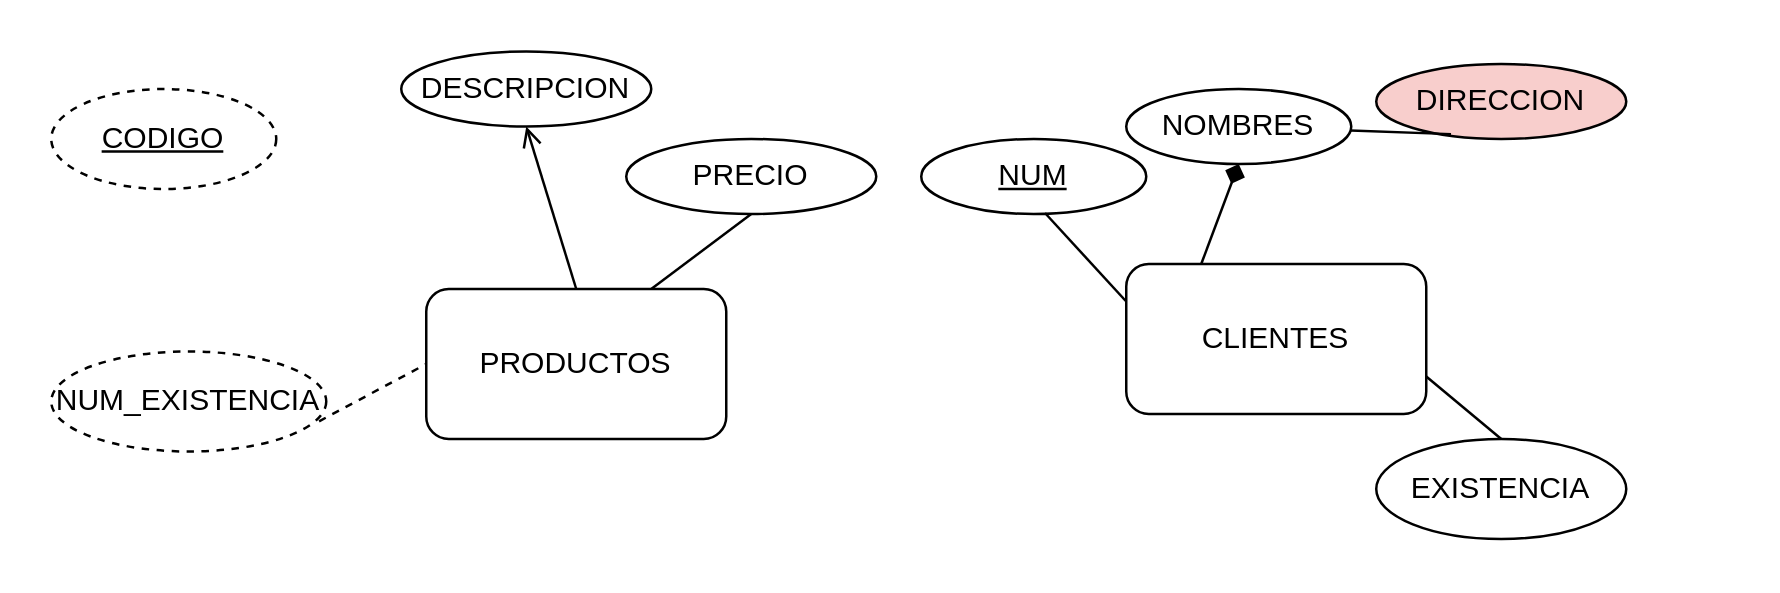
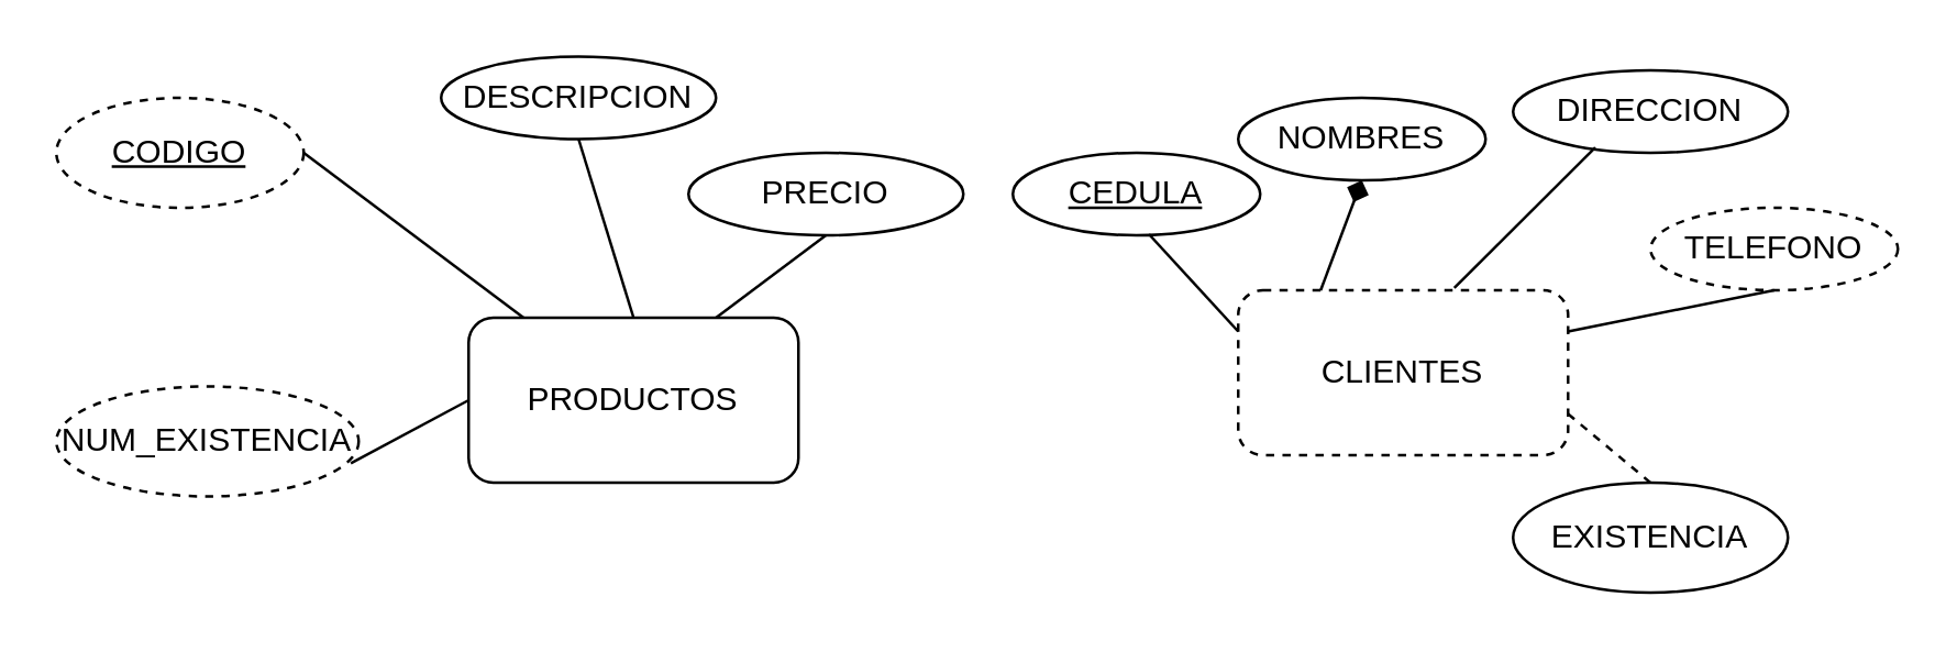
  <mxCell id="0" />
  <mxCell id="1" parent="0" />
  <mxCell id="2" value="PRODUCTOS" style="rounded=1;whiteSpace=wrap;html=1;" vertex="1" parent="1"><mxGeometry x="170" y="115" width="120" height="60" as="geometry" /></mxCell>
  <mxCell id="3" value="CODIGO" style="ellipse;whiteSpace=wrap;html=1;align=center;fontStyle=4;dashed=1;" vertex="1" parent="1"><mxGeometry x="20" y="35" width="90" height="40" as="geometry" /></mxCell>
+ <mxCell id="4" value="" style="endArrow=none;html=1;rounded=0;exitX=1;exitY=0.5;exitDx=0;exitDy=0;" edge="1" parent="1" source="3" target="2"><mxGeometry relative="1" as="geometry"><mxPoint x="280" y="215" as="sourcePoint" /><mxPoint x="440" y="215" as="targetPoint" /><Array as="points" /></mxGeometry></mxCell>
  <mxCell id="5" value="DESCRIPCION" style="ellipse;whiteSpace=wrap;html=1;align=center;" vertex="1" parent="1"><mxGeometry x="160" y="20" width="100" height="30" as="geometry" /></mxCell>
  <mxCell id="6" value="PRECIO" style="ellipse;whiteSpace=wrap;html=1;align=center;" vertex="1" parent="1"><mxGeometry x="250" y="55" width="100" height="30" as="geometry" /></mxCell>
  <mxCell id="7" value="NUM_EXISTENCIA" style="ellipse;whiteSpace=wrap;html=1;align=center;dashed=1;" vertex="1" parent="1"><mxGeometry x="20" y="140" width="110" height="40" as="geometry" /></mxCell>
- <mxCell id="8" value="" style="endArrow=open;html=1;rounded=0;exitX=0.5;exitY=0;exitDx=0;exitDy=0;entryX=0.5;entryY=1;entryDx=0;entryDy=0;" edge="1" parent="1" source="2" target="5"><mxGeometry relative="1" as="geometry"><mxPoint x="290" y="95" as="sourcePoint" /><mxPoint x="450" y="95" as="targetPoint" /></mxGeometry></mxCell>
- <mxCell id="9" value="" style="endArrow=none;html=1;rounded=0;entryX=0;entryY=0.5;entryDx=0;entryDy=0;exitX=0.974;exitY=0.698;exitDx=0;exitDy=0;exitPerimeter=0;dashed=1;" edge="1" parent="1" source="7" target="2"><mxGeometry relative="1" as="geometry"><mxPoint x="40" y="145" as="sourcePoint" /><mxPoint x="200" y="145" as="targetPoint" /></mxGeometry></mxCell>
+ <mxCell id="8" value="" style="endArrow=none;html=1;rounded=0;exitX=0.5;exitY=0;exitDx=0;exitDy=0;entryX=0.5;entryY=1;entryDx=0;entryDy=0;" edge="1" parent="1" source="2" target="5"><mxGeometry relative="1" as="geometry"><mxPoint x="290" y="95" as="sourcePoint" /><mxPoint x="450" y="95" as="targetPoint" /></mxGeometry></mxCell>
+ <mxCell id="9" value="" style="endArrow=none;html=1;rounded=0;entryX=0;entryY=0.5;entryDx=0;entryDy=0;exitX=0.974;exitY=0.698;exitDx=0;exitDy=0;exitPerimeter=0;" edge="1" parent="1" source="7" target="2"><mxGeometry relative="1" as="geometry"><mxPoint x="40" y="145" as="sourcePoint" /><mxPoint x="200" y="145" as="targetPoint" /></mxGeometry></mxCell>
  <mxCell id="10" value="" style="endArrow=none;html=1;rounded=0;entryX=0.5;entryY=1;entryDx=0;entryDy=0;exitX=0.75;exitY=0;exitDx=0;exitDy=0;" edge="1" parent="1" source="2" target="6"><mxGeometry relative="1" as="geometry"><mxPoint x="280" y="115" as="sourcePoint" /><mxPoint x="440" y="115" as="targetPoint" /></mxGeometry></mxCell>
- <mxCell id="11" value="CLIENTES" style="rounded=1;whiteSpace=wrap;html=1;" vertex="1" parent="1"><mxGeometry x="450" y="105" width="120" height="60" as="geometry" /></mxCell>
- <mxCell id="13" value="DIRECCION" style="ellipse;whiteSpace=wrap;html=1;align=center;fillColor=#f8cecc;" vertex="1" parent="1"><mxGeometry x="550" y="25" width="100" height="30" as="geometry" /></mxCell>
+ <mxCell id="11" value="CLIENTES" style="rounded=1;whiteSpace=wrap;html=1;dashed=1;" vertex="1" parent="1"><mxGeometry x="450" y="105" width="120" height="60" as="geometry" /></mxCell>
+ <mxCell id="12" value="TELEFONO" style="ellipse;whiteSpace=wrap;html=1;align=center;dashed=1;" vertex="1" parent="1"><mxGeometry x="600" y="75" width="90" height="30" as="geometry" /></mxCell>
+ <mxCell id="13" value="DIRECCION" style="ellipse;whiteSpace=wrap;html=1;align=center;" vertex="1" parent="1"><mxGeometry x="550" y="25" width="100" height="30" as="geometry" /></mxCell>
  <mxCell id="14" value="NOMBRES" style="ellipse;whiteSpace=wrap;html=1;align=center;" vertex="1" parent="1"><mxGeometry x="450" y="35" width="90" height="30" as="geometry" /></mxCell>
- <mxCell id="15" value="NUM" style="ellipse;whiteSpace=wrap;html=1;align=center;fontStyle=4;" vertex="1" parent="1"><mxGeometry x="368" y="55" width="90" height="30" as="geometry" /></mxCell>
+ <mxCell id="15" value="CEDULA" style="ellipse;whiteSpace=wrap;html=1;align=center;fontStyle=4;" vertex="1" parent="1"><mxGeometry x="368" y="55" width="90" height="30" as="geometry" /></mxCell>
  <mxCell id="16" value="EXISTENCIA" style="ellipse;whiteSpace=wrap;html=1;align=center;" vertex="1" parent="1"><mxGeometry x="550" y="175" width="100" height="40" as="geometry" /></mxCell>
  <mxCell id="17" value="" style="endArrow=none;html=1;rounded=0;entryX=0;entryY=0.25;entryDx=0;entryDy=0;exitX=0.55;exitY=0.987;exitDx=0;exitDy=0;exitPerimeter=0;" edge="1" parent="1" source="15" target="11"><mxGeometry relative="1" as="geometry"><mxPoint x="410" y="95" as="sourcePoint" /><mxPoint x="570" y="95" as="targetPoint" /></mxGeometry></mxCell>
  <mxCell id="18" value="" style="endArrow=diamond;html=1;rounded=0;entryX=0.5;entryY=1;entryDx=0;entryDy=0;exitX=0.25;exitY=0;exitDx=0;exitDy=0;" edge="1" parent="1" source="11" target="14"><mxGeometry relative="1" as="geometry"><mxPoint x="428" y="104" as="sourcePoint" /><mxPoint x="460" y="130" as="targetPoint" /></mxGeometry></mxCell>
- <mxCell id="19" value="" style="endArrow=none;html=1;rounded=0;entryX=0.5;entryY=0;entryDx=0;entryDy=0;exitX=1;exitY=0.75;exitDx=0;exitDy=0;" edge="1" parent="1" source="11" target="16"><mxGeometry relative="1" as="geometry"><mxPoint x="570" y="149" as="sourcePoint" /><mxPoint x="602" y="175" as="targetPoint" /></mxGeometry></mxCell>
- <mxCell id="20" value="" style="endArrow=none;html=1;rounded=0;exitX=0.299;exitY=0.935;exitDx=0;exitDy=0;exitPerimeter=0;" edge="1" parent="1" source="13" target="14"><mxGeometry relative="1" as="geometry"><mxPoint x="600" y="55" as="sourcePoint" /><mxPoint x="632" y="81" as="targetPoint" /></mxGeometry></mxCell>
+ <mxCell id="19" value="" style="endArrow=none;html=1;rounded=0;entryX=0.5;entryY=0;entryDx=0;entryDy=0;exitX=1;exitY=0.75;exitDx=0;exitDy=0;dashed=1;" edge="1" parent="1" source="11" target="16"><mxGeometry relative="1" as="geometry"><mxPoint x="570" y="149" as="sourcePoint" /><mxPoint x="602" y="175" as="targetPoint" /></mxGeometry></mxCell>
+ <mxCell id="20" value="" style="endArrow=none;html=1;rounded=0;entryX=0.655;entryY=-0.014;entryDx=0;entryDy=0;exitX=0.299;exitY=0.935;exitDx=0;exitDy=0;exitPerimeter=0;entryPerimeter=0;" edge="1" parent="1" source="13" target="11"><mxGeometry relative="1" as="geometry"><mxPoint x="600" y="55" as="sourcePoint" /><mxPoint x="632" y="81" as="targetPoint" /></mxGeometry></mxCell>
+ <mxCell id="21" value="" style="endArrow=none;html=1;rounded=0;entryX=0.5;entryY=1;entryDx=0;entryDy=0;exitX=1;exitY=0.25;exitDx=0;exitDy=0;" edge="1" parent="1" source="11" target="12"><mxGeometry relative="1" as="geometry"><mxPoint x="570" y="115" as="sourcePoint" /><mxPoint x="730" y="125" as="targetPoint" /></mxGeometry></mxCell>
